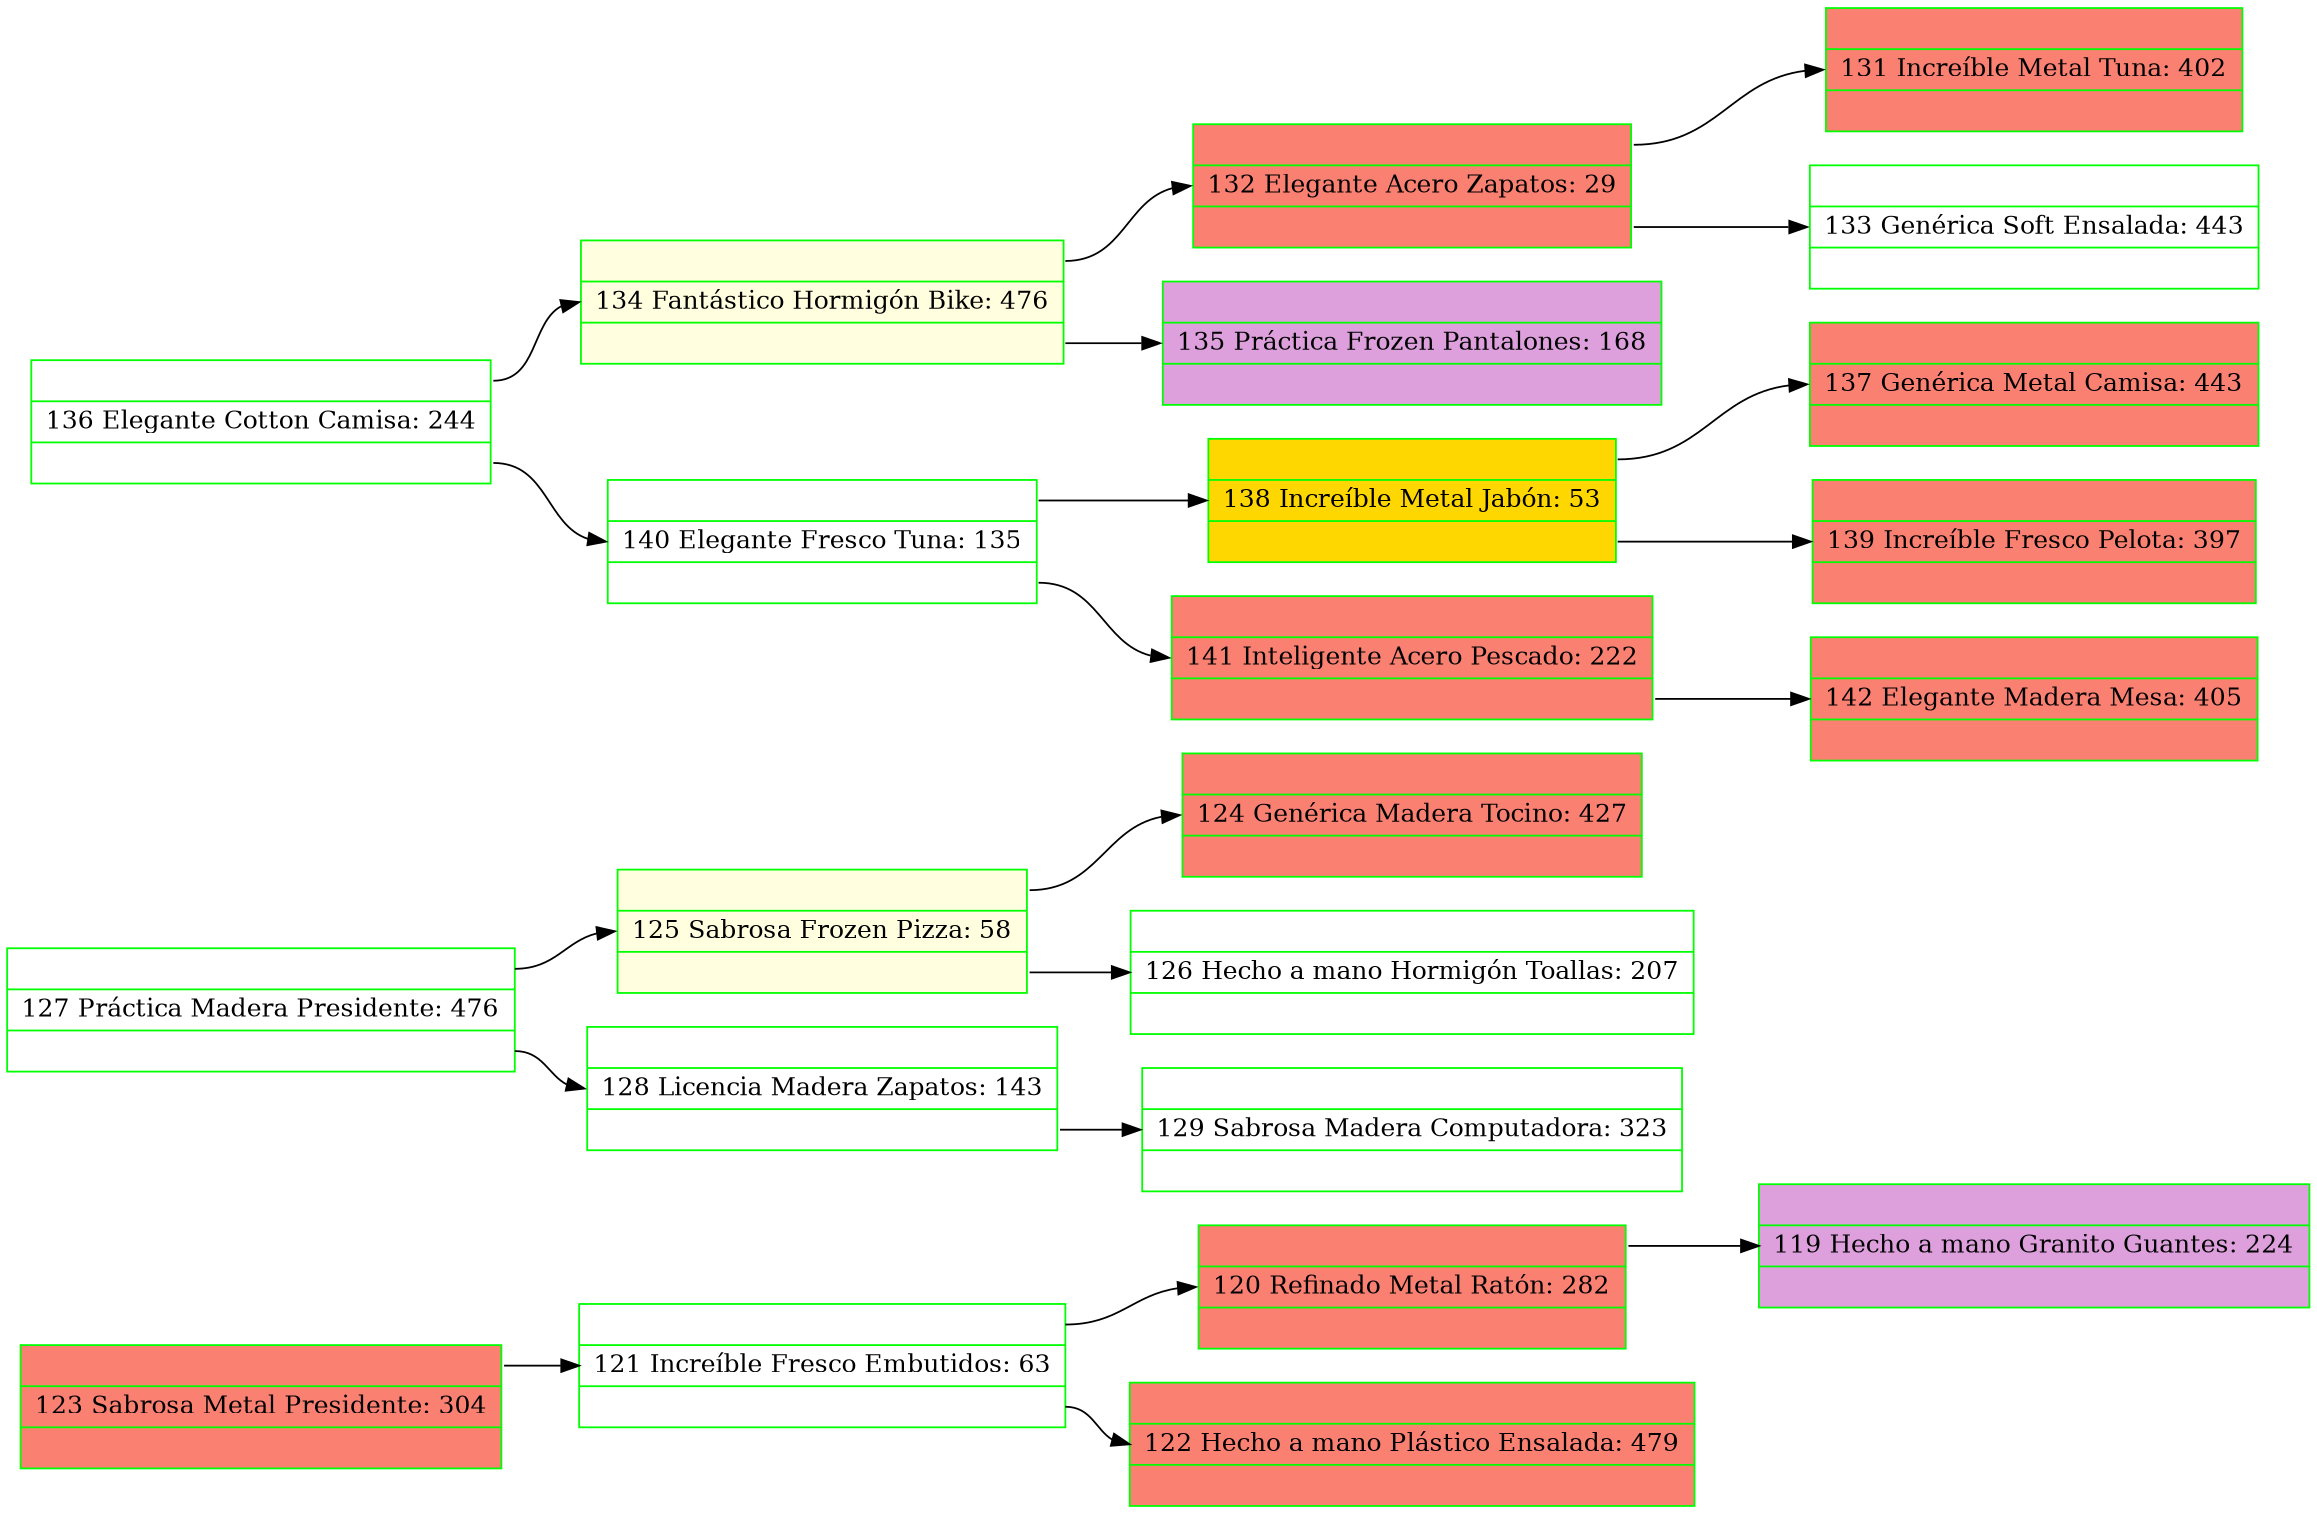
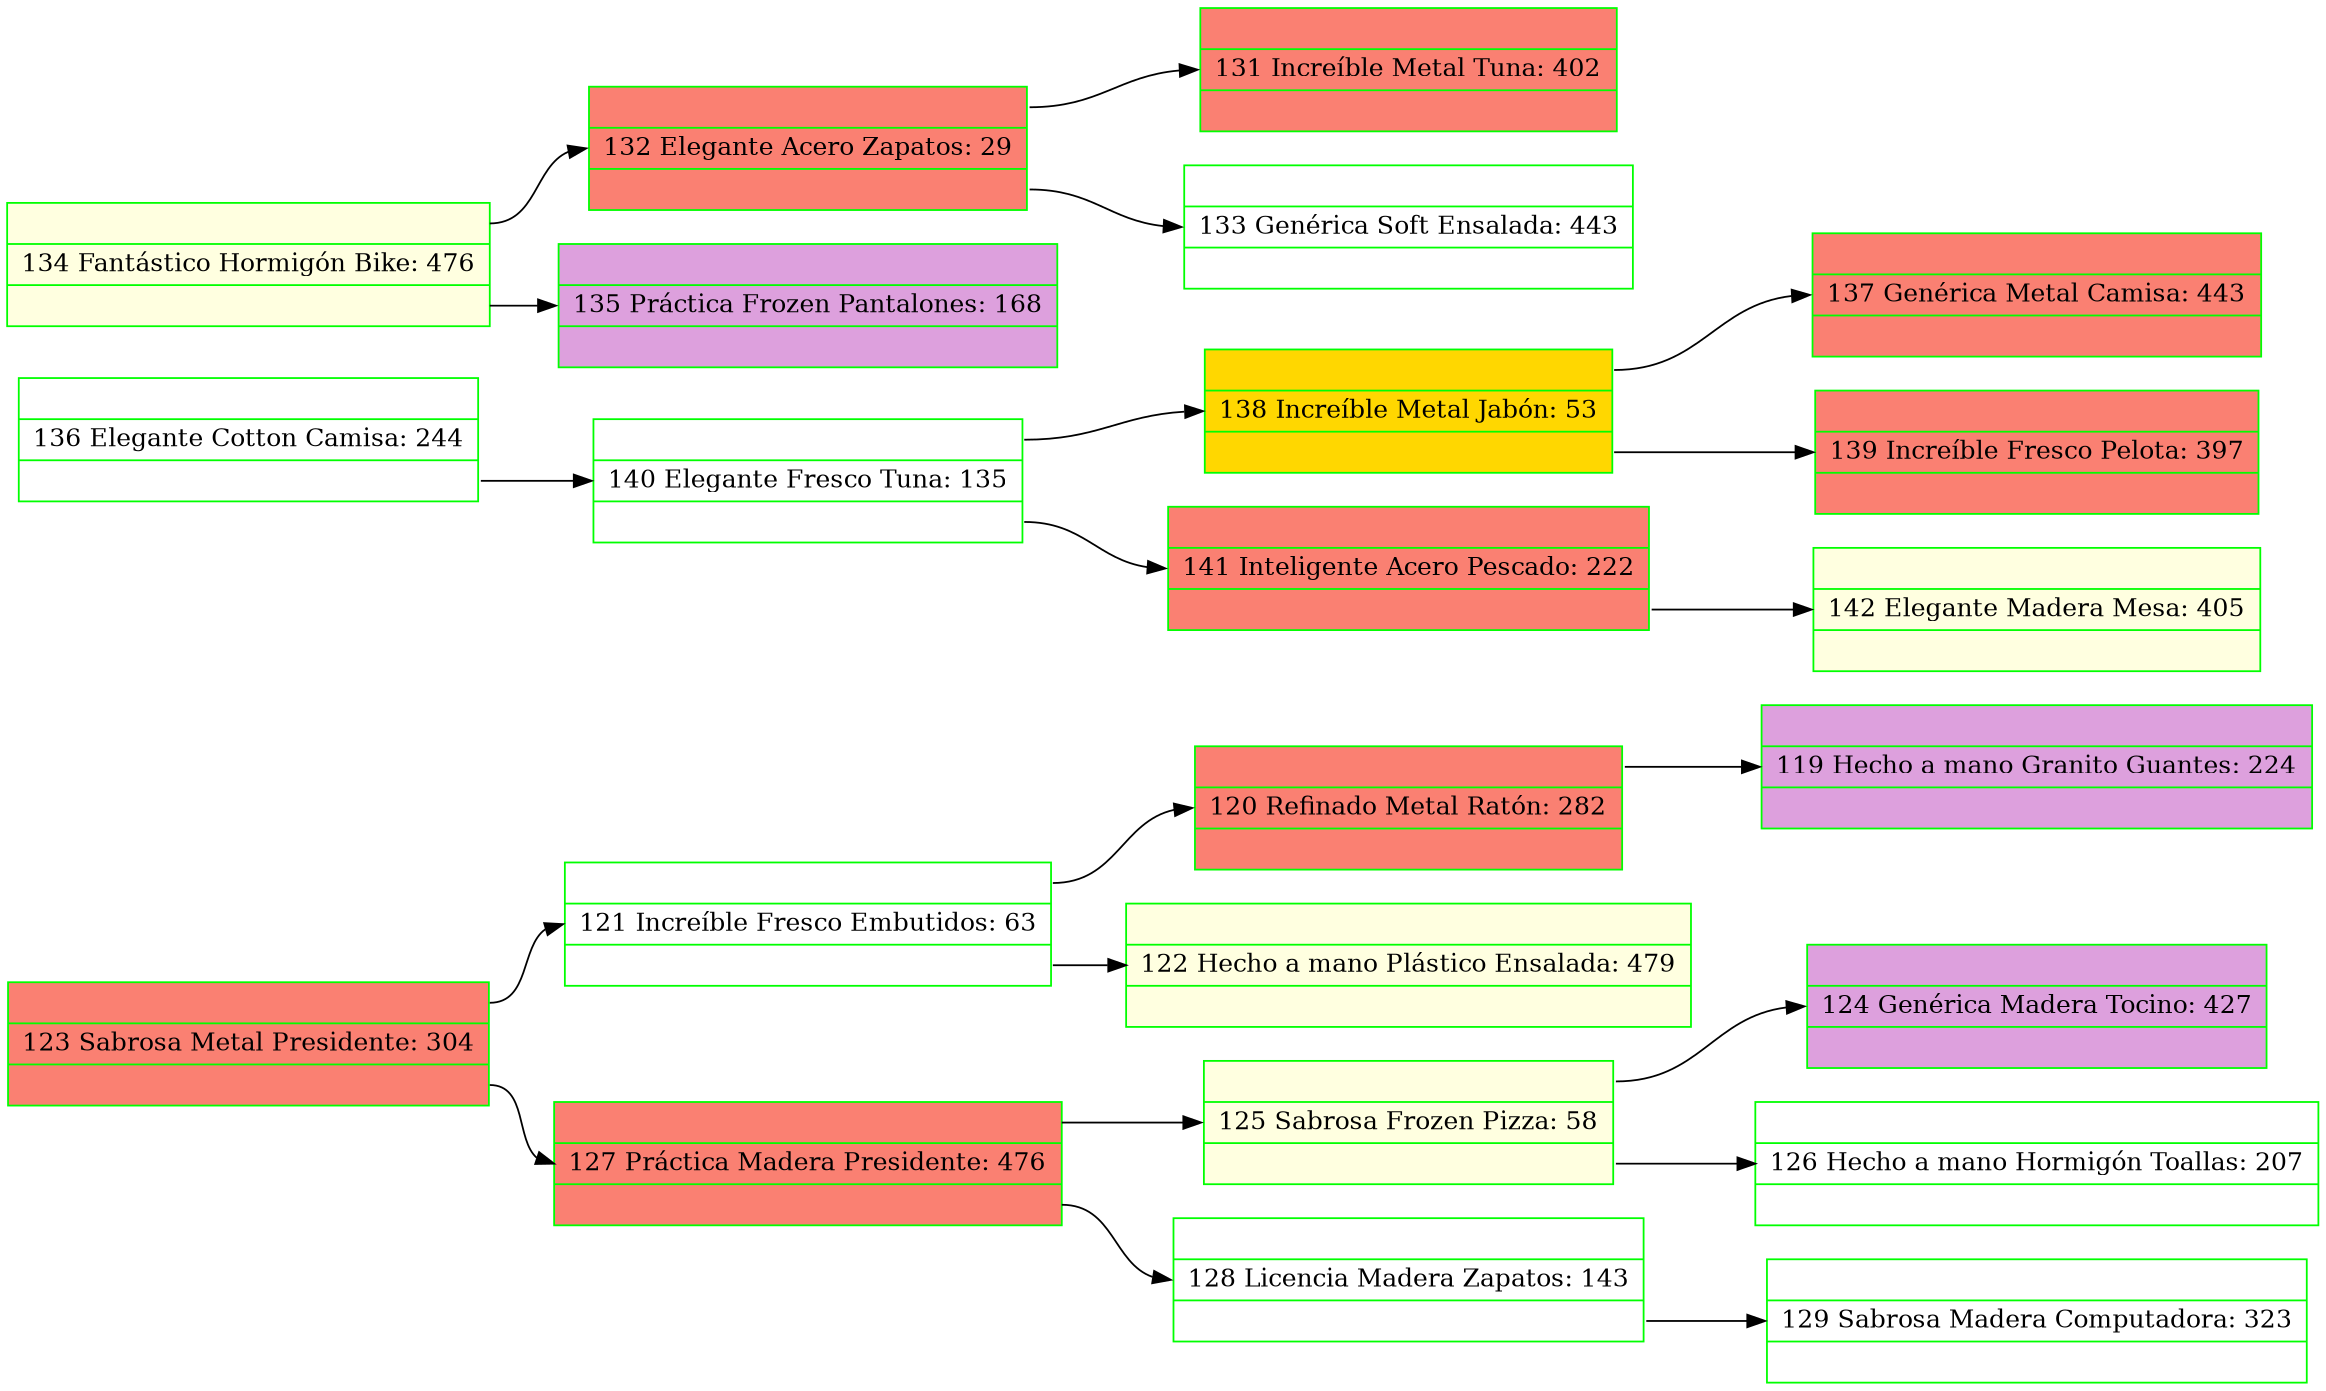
  digraph {
    fontname="DejaVu Serif"
    rankdir=LR
    node [color=green fillcolor=salmon fontname="DejaVu Serif" shape=record style=filled]
    edge [fontname="DejaVu Serif" headport=f1 tailport=f2]
    n1 [label="<f0>|<f1>123 Sabrosa Metal Presidente: 304|<f2>"]
    n2 [fillcolor=white label="<f0>|<f1>121 Increíble Fresco Embutidos: 63|<f2>"]
-   n3 [fillcolor=white label="<f0>|<f1>127 Práctica Madera Presidente: 476|<f2>"]
+   n3 [label="<f0>|<f1>127 Práctica Madera Presidente: 476|<f2>"]
    n4 [fillcolor=white label="<f0>|<f1>136 Elegante Cotton Camisa: 244|<f2>"]
    n5 [fillcolor=lightyellow label="<f0>|<f1>134 Fantástico Hormigón Bike: 476|<f2>"]
    n6 [fillcolor=white label="<f0>|<f1>140 Elegante Fresco Tuna: 135|<f2>"]
    n7 [label="<f0>|<f1>120 Refinado Metal Ratón: 282|<f2>"]
-   n8 [label="<f0>|<f1>122 Hecho a mano Plástico Ensalada: 479|<f2>"]
+   n8 [fillcolor=lightyellow label="<f0>|<f1>122 Hecho a mano Plástico Ensalada: 479|<f2>"]
    n9 [fillcolor=lightyellow label="<f0>|<f1>125 Sabrosa Frozen Pizza: 58|<f2>"]
    n10 [fillcolor=white label="<f0>|<f1>128 Licencia Madera Zapatos: 143|<f2>"]
    n11 [fillcolor=plum label="<f0>|<f1>119 Hecho a mano Granito Guantes: 224|<f2>"]
-   n12 [label="<f0>|<f1>124 Genérica Madera Tocino: 427|<f2>"]
+   n12 [fillcolor=plum label="<f0>|<f1>124 Genérica Madera Tocino: 427|<f2>"]
    n13 [fillcolor=white label="<f0>|<f1>126 Hecho a mano Hormigón Toallas: 207|<f2>"]
    n14 [fillcolor=white label="<f0>|<f1>129 Sabrosa Madera Computadora: 323|<f2>"]
    n15 [label="<f0>|<f1>132 Elegante Acero Zapatos: 29|<f2>"]
    n16 [fillcolor=plum label="<f0>|<f1>135 Práctica Frozen Pantalones: 168|<f2>"]
    n17 [fillcolor=gold label="<f0>|<f1>138 Increíble Metal Jabón: 53|<f2>"]
    n18 [label="<f0>|<f1>141 Inteligente Acero Pescado: 222|<f2>"]
    n19 [label="<f0>|<f1>131 Increíble Metal Tuna: 402|<f2>"]
    n20 [fillcolor=white label="<f0>|<f1>133 Genérica Soft Ensalada: 443|<f2>"]
    n21 [label="<f0>|<f1>137 Genérica Metal Camisa: 443|<f2>"]
    n22 [label="<f0>|<f1>139 Increíble Fresco Pelota: 397|<f2>"]
-   n23 [label="<f0>|<f1>142 Elegante Madera Mesa: 405|<f2>"]
+   n23 [fillcolor=lightyellow label="<f0>|<f1>142 Elegante Madera Mesa: 405|<f2>"]
    n1 -> n2 [tailport=f0]
+   n1 -> n3
    n2 -> n7 [tailport=f0]
    n2 -> n8
    n3 -> n9 [tailport=f0]
    n3 -> n10
-   n4 -> n5 [tailport=f0]
    n4 -> n6
    n5 -> n15 [tailport=f0]
    n5 -> n16
    n6 -> n17 [tailport=f0]
    n6 -> n18
    n7 -> n11 [tailport=f0]
    n9 -> n12 [tailport=f0]
    n9 -> n13
    n10 -> n14
    n15 -> n19 [tailport=f0]
    n15 -> n20
    n17 -> n21 [tailport=f0]
    n17 -> n22
    n18 -> n23
  }
